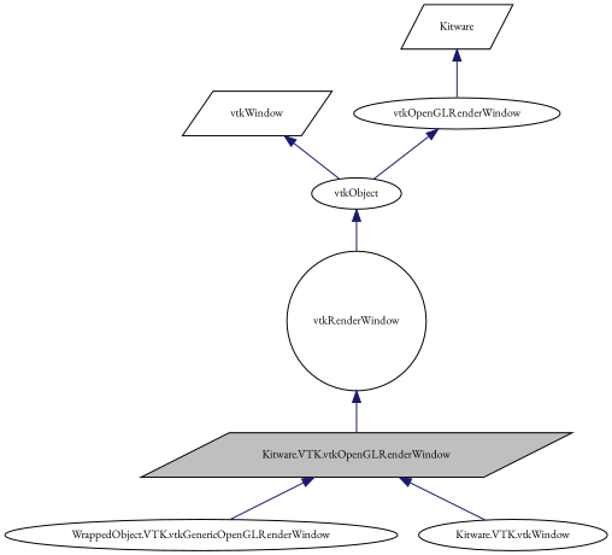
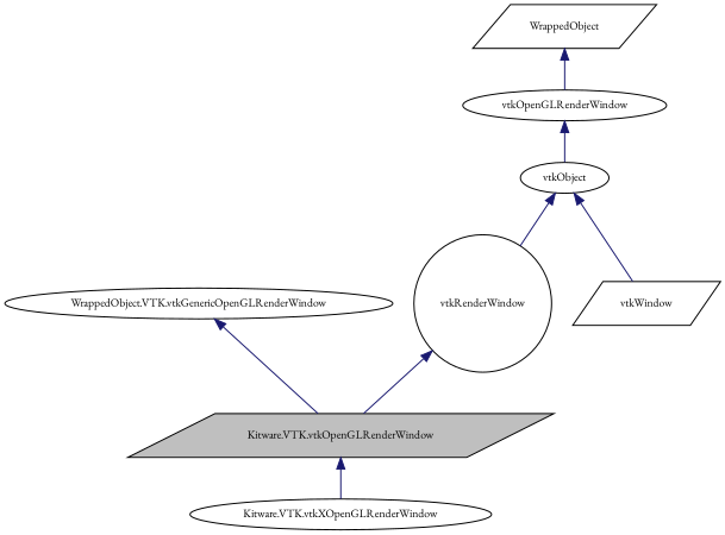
  digraph {
    fontname="EB Garamond"
    node [color=black fontname="EB Garamond" fontsize=10 shape=ellipse]
    edge [color=midnightblue dir=back fontname="EB Garamond" fontsize=10 labelfontname=FreeSans labelfontsize=10 style=solid]
    n1 [fillcolor=grey75 fontcolor=black height=0.2 label="Kitware.VTK.vtkOpenGLRenderWindow" shape=parallelogram style=filled width=0.4]
    n2 [height=0.2 label="WrappedObject.VTK.vtkGenericOpenGLRenderWindow" width=0.4]
-   n3 [height=0.2 label="Kitware.VTK.vtkWindow" width=0.4]
+   n3 [height=0.2 label="Kitware.VTK.vtkXOpenGLRenderWindow" width=0.4]
    n4 [height=0.2 label=vtkRenderWindow shape=circle width=0.4]
    n5 [height=0.2 label=vtkWindow shape=parallelogram width=0.4]
    n6 [height=0.2 label=vtkObject width=0.4]
    n7 [height=0.2 label=vtkOpenGLRenderWindow width=0.4]
-   n8 [height=0.2 label=Kitware shape=parallelogram width=0.4]
-   n1 -> n2
+   n8 [height=0.2 label=WrappedObject shape=parallelogram width=0.4]
+   n2 -> n1
    n1 -> n3
    n4 -> n1
    n6 -> n4
-   n5 -> n6
+   n6 -> n5
    n7 -> n6
    n8 -> n7
  }
